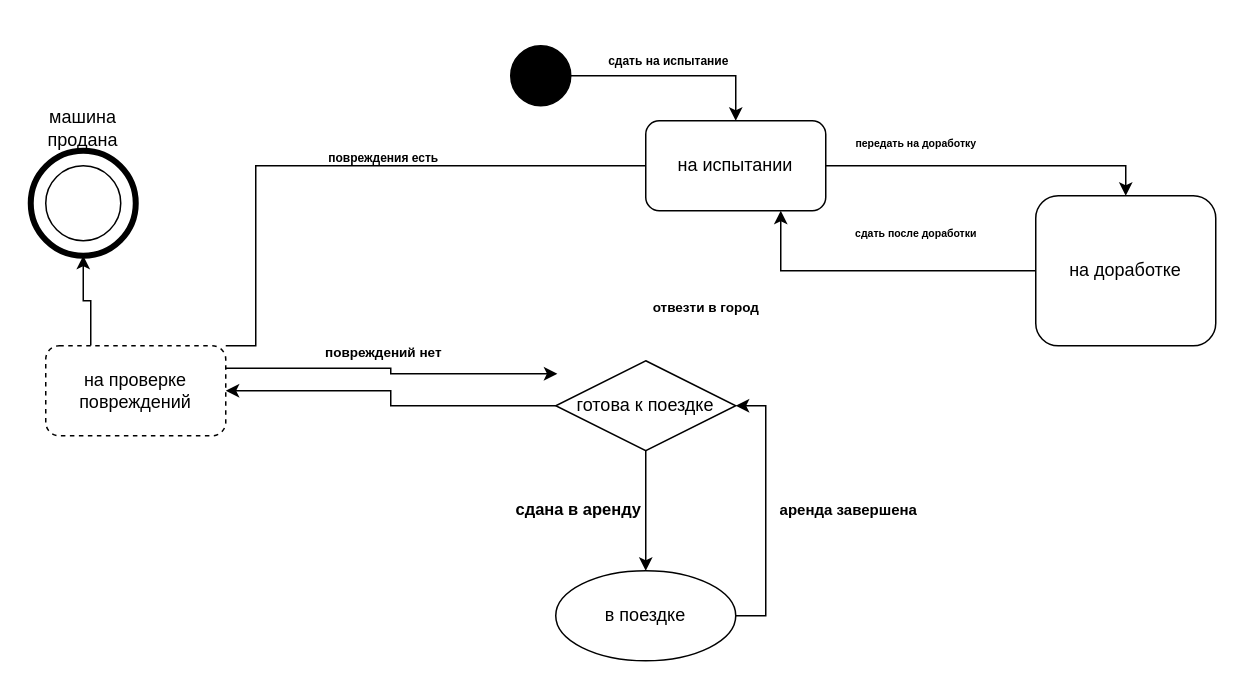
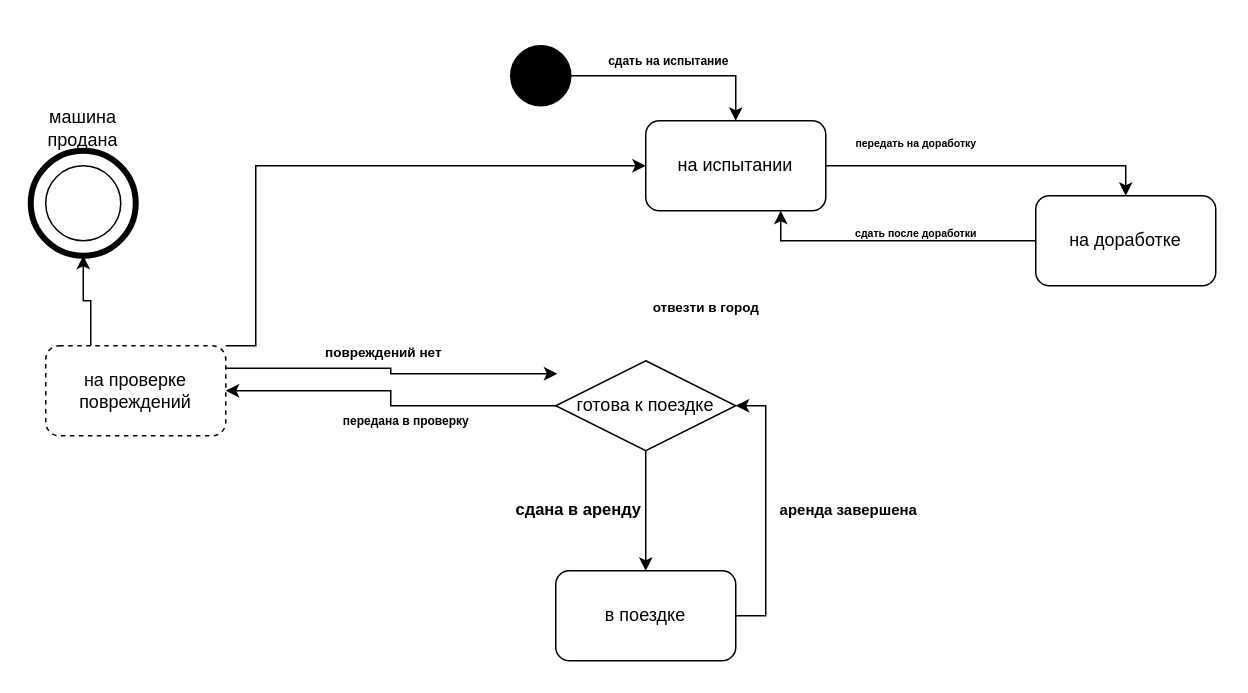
  <mxCell id="0" />
  <mxCell id="1" parent="0" />
  <mxCell id="2" value="" style="ellipse;whiteSpace=wrap;html=1;strokeColor=#000000;fillColor=#FFFFFF;strokeWidth=4;" vertex="1" parent="1"><mxGeometry x="20" y="100" width="70" height="70" as="geometry" /></mxCell>
  <mxCell id="3" style="edgeStyle=orthogonalEdgeStyle;rounded=0;orthogonalLoop=1;jettySize=auto;html=1;exitX=1;exitY=0.5;exitDx=0;exitDy=0;entryX=0.5;entryY=0;entryDx=0;entryDy=0;" edge="1" parent="1" source="4" target="11"><mxGeometry relative="1" as="geometry" /></mxCell>
  <mxCell id="4" value="" style="ellipse;whiteSpace=wrap;html=1;fillColor=#000000;" vertex="1" parent="1"><mxGeometry x="340" y="30" width="40" height="40" as="geometry" /></mxCell>
  <mxCell id="5" style="edgeStyle=orthogonalEdgeStyle;rounded=0;orthogonalLoop=1;jettySize=auto;html=1;exitX=0.5;exitY=1;exitDx=0;exitDy=0;entryX=0.5;entryY=0;entryDx=0;entryDy=0;" edge="1" parent="1" source="7" target="9"><mxGeometry relative="1" as="geometry" /></mxCell>
  <mxCell id="6" style="edgeStyle=orthogonalEdgeStyle;rounded=0;orthogonalLoop=1;jettySize=auto;html=1;exitX=0;exitY=0.5;exitDx=0;exitDy=0;entryX=1;entryY=0.5;entryDx=0;entryDy=0;" edge="1" parent="1" source="7" target="16"><mxGeometry relative="1" as="geometry" /></mxCell>
  <mxCell id="7" value="готова к поездке" style="rhombus;whiteSpace=wrap;html=1;" vertex="1" parent="1"><mxGeometry x="370" y="240" width="120" height="60" as="geometry" /></mxCell>
  <mxCell id="8" style="edgeStyle=orthogonalEdgeStyle;rounded=0;orthogonalLoop=1;jettySize=auto;html=1;exitX=1;exitY=0.5;exitDx=0;exitDy=0;entryX=1;entryY=0.5;entryDx=0;entryDy=0;" edge="1" parent="1" source="9" target="7"><mxGeometry relative="1" as="geometry" /></mxCell>
- <mxCell id="9" value="в поездке" style="ellipse;whiteSpace=wrap;html=1;" vertex="1" parent="1"><mxGeometry x="370" y="380" width="120" height="60" as="geometry" /></mxCell>
+ <mxCell id="9" value="в поездке" style="rounded=1;whiteSpace=wrap;html=1;" vertex="1" parent="1"><mxGeometry x="370" y="380" width="120" height="60" as="geometry" /></mxCell>
  <mxCell id="10" style="edgeStyle=orthogonalEdgeStyle;rounded=0;orthogonalLoop=1;jettySize=auto;html=1;exitX=1;exitY=0.5;exitDx=0;exitDy=0;entryX=0.5;entryY=0;entryDx=0;entryDy=0;" edge="1" parent="1" source="11" target="13"><mxGeometry relative="1" as="geometry" /></mxCell>
  <mxCell id="11" value="на испытании" style="rounded=1;whiteSpace=wrap;html=1;" vertex="1" parent="1"><mxGeometry x="430" y="80" width="120" height="60" as="geometry" /></mxCell>
  <mxCell id="12" style="edgeStyle=orthogonalEdgeStyle;rounded=0;orthogonalLoop=1;jettySize=auto;html=1;exitX=0;exitY=0.5;exitDx=0;exitDy=0;entryX=0.75;entryY=1;entryDx=0;entryDy=0;" edge="1" parent="1" source="13" target="11"><mxGeometry relative="1" as="geometry" /></mxCell>
- <mxCell id="13" value="на доработке" style="rounded=1;whiteSpace=wrap;html=1;" vertex="1" parent="1"><mxGeometry x="690" y="130" width="120" height="100" as="geometry" /></mxCell>
- <mxCell id="14" style="edgeStyle=orthogonalEdgeStyle;rounded=0;orthogonalLoop=1;jettySize=auto;html=1;exitX=1;exitY=0;exitDx=0;exitDy=0;entryX=0;entryY=0.5;entryDx=0;entryDy=0;endArrow=none;" edge="1" parent="1" source="16" target="11"><mxGeometry relative="1" as="geometry"><Array as="points"><mxPoint x="170" y="230" /><mxPoint x="170" y="110" /></Array></mxGeometry></mxCell>
+ <mxCell id="13" value="на доработке" style="rounded=1;whiteSpace=wrap;html=1;" vertex="1" parent="1"><mxGeometry x="690" y="130" width="120" height="60" as="geometry" /></mxCell>
+ <mxCell id="14" style="edgeStyle=orthogonalEdgeStyle;rounded=0;orthogonalLoop=1;jettySize=auto;html=1;exitX=1;exitY=0;exitDx=0;exitDy=0;entryX=0;entryY=0.5;entryDx=0;entryDy=0;" edge="1" parent="1" source="16" target="11"><mxGeometry relative="1" as="geometry"><Array as="points"><mxPoint x="170" y="230" /><mxPoint x="170" y="110" /></Array></mxGeometry></mxCell>
  <mxCell id="15" style="edgeStyle=orthogonalEdgeStyle;rounded=0;orthogonalLoop=1;jettySize=auto;html=1;exitX=0.25;exitY=0;exitDx=0;exitDy=0;entryX=0.5;entryY=1;entryDx=0;entryDy=0;" edge="1" parent="1" source="16" target="2"><mxGeometry relative="1" as="geometry" /></mxCell>
  <mxCell id="16" value="на проверке повреждений" style="rounded=1;whiteSpace=wrap;html=1;dashed=1;" vertex="1" parent="1"><mxGeometry x="30" y="230" width="120" height="60" as="geometry" /></mxCell>
  <mxCell id="17" value="&lt;font style=&quot;font-size: 8px;&quot;&gt;сдать на испытание&lt;/font&gt;" style="text;strokeColor=none;fillColor=none;html=1;fontSize=24;fontStyle=1;verticalAlign=middle;align=center;" vertex="1" parent="1"><mxGeometry x="400" y="20" width="90" height="30" as="geometry" /></mxCell>
  <mxCell id="18" value="&lt;font style=&quot;font-size: 7px;&quot;&gt;передать на доработку&lt;/font&gt;" style="text;strokeColor=none;fillColor=none;html=1;fontSize=24;fontStyle=1;verticalAlign=middle;align=center;" vertex="1" parent="1"><mxGeometry x="570" y="80" width="80" height="20" as="geometry" /></mxCell>
  <mxCell id="19" value="&lt;font style=&quot;font-size: 7px;&quot;&gt;сдать после доработки&lt;/font&gt;" style="text;strokeColor=none;fillColor=none;html=1;fontSize=24;fontStyle=1;verticalAlign=middle;align=center;" vertex="1" parent="1"><mxGeometry x="570" y="140" width="80" height="20" as="geometry" /></mxCell>
  <mxCell id="20" value="&lt;font style=&quot;font-size: 9px;&quot;&gt;отвезти в город&lt;/font&gt;" style="text;strokeColor=none;fillColor=none;html=1;fontSize=24;fontStyle=1;verticalAlign=middle;align=center;" vertex="1" parent="1"><mxGeometry x="430" y="190" width="80" height="20" as="geometry" /></mxCell>
  <mxCell id="21" value="&lt;font style=&quot;font-size: 11px;&quot;&gt;сдана в аренду&lt;/font&gt;" style="text;strokeColor=none;fillColor=none;html=1;fontSize=24;fontStyle=1;verticalAlign=middle;align=center;" vertex="1" parent="1"><mxGeometry x="340" y="320" width="90" height="30" as="geometry" /></mxCell>
  <mxCell id="22" value="&lt;font style=&quot;font-size: 10px;&quot;&gt;аренда завершена&lt;/font&gt;" style="text;strokeColor=none;fillColor=none;html=1;fontSize=24;fontStyle=1;verticalAlign=middle;align=center;" vertex="1" parent="1"><mxGeometry x="520" y="322.5" width="90" height="25" as="geometry" /></mxCell>
- <mxCell id="24" value="&lt;font style=&quot;font-size: 8px;&quot;&gt;повреждения есть&lt;/font&gt;" style="text;strokeColor=none;fillColor=none;html=1;fontSize=24;fontStyle=1;verticalAlign=middle;align=center;" vertex="1" parent="1"><mxGeometry x="220" y="90" width="70" height="20" as="geometry" /></mxCell>
+ <mxCell id="23" value="&lt;font style=&quot;font-size: 8px;&quot;&gt;передана в проверку&lt;/font&gt;" style="text;strokeColor=none;fillColor=none;html=1;fontSize=24;fontStyle=1;verticalAlign=middle;align=center;" vertex="1" parent="1"><mxGeometry x="230" y="260" width="80" height="30" as="geometry" /></mxCell>
  <mxCell id="25" style="edgeStyle=orthogonalEdgeStyle;rounded=0;orthogonalLoop=1;jettySize=auto;html=1;exitX=1;exitY=0.25;exitDx=0;exitDy=0;entryX=0.009;entryY=0.144;entryDx=0;entryDy=0;entryPerimeter=0;" edge="1" parent="1" source="16" target="7"><mxGeometry relative="1" as="geometry" /></mxCell>
  <mxCell id="26" value="&lt;font style=&quot;font-size: 9px;&quot;&gt;повреждений нет&lt;/font&gt;" style="text;strokeColor=none;fillColor=none;html=1;fontSize=24;fontStyle=1;verticalAlign=middle;align=center;" vertex="1" parent="1"><mxGeometry x="210" y="220" width="90" height="20" as="geometry" /></mxCell>
  <mxCell id="27" value="" style="ellipse;whiteSpace=wrap;html=1;" vertex="1" parent="1"><mxGeometry x="30" y="110" width="50" height="50" as="geometry" /></mxCell>
  <mxCell id="28" value="машина продана" style="text;html=1;align=center;verticalAlign=middle;whiteSpace=wrap;rounded=0;" vertex="1" parent="1"><mxGeometry x="25" y="70" width="60" height="30" as="geometry" /></mxCell>
